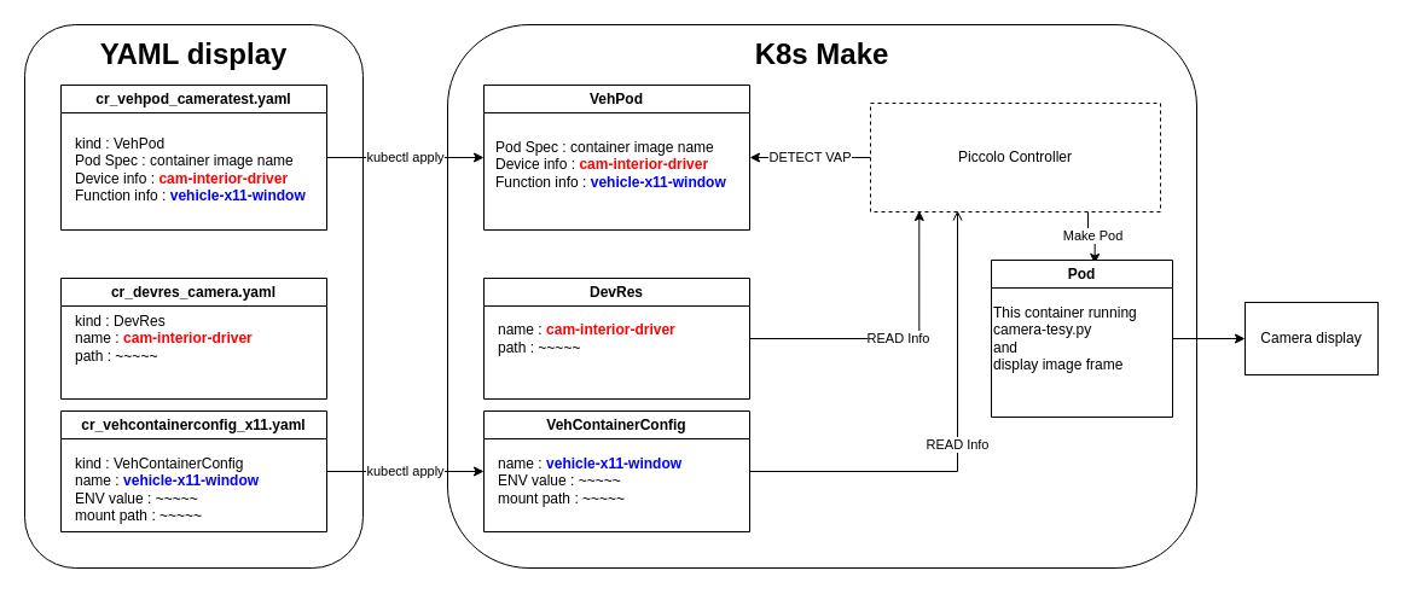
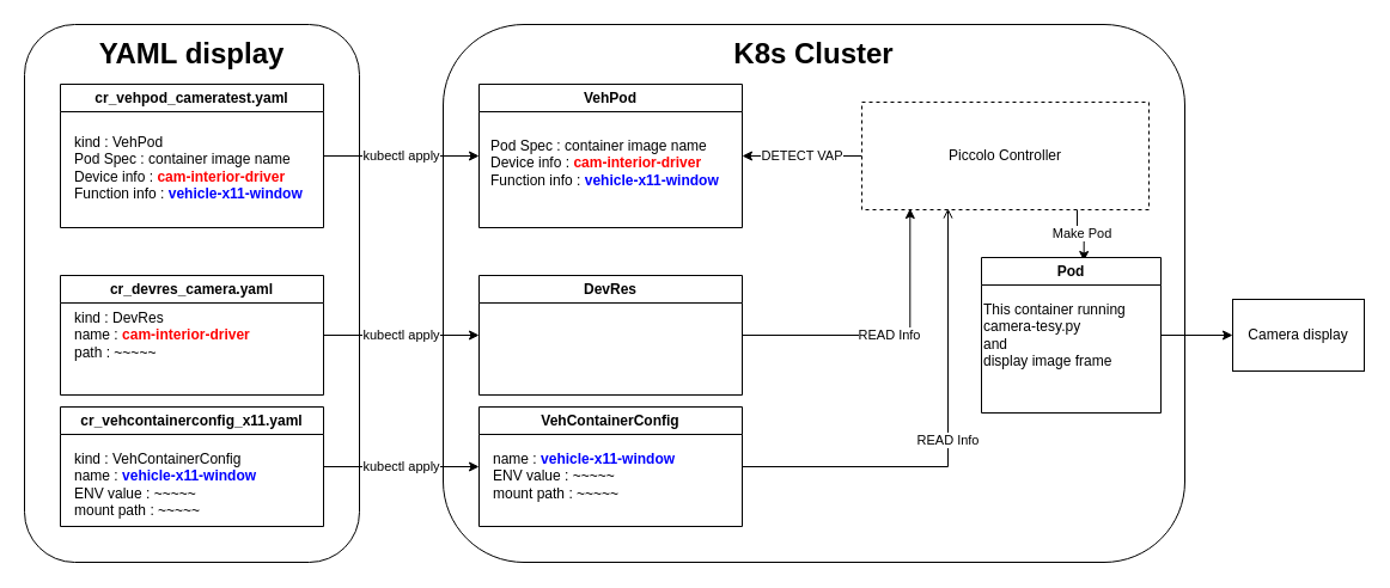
  <mxCell id="0" />
  <mxCell id="1" parent="0" />
- <mxCell id="2" value="&lt;h1&gt;K8s Make&lt;/h1&gt;" style="rounded=1;whiteSpace=wrap;html=1;spacing=0;spacingBottom=400;fillColor=none;" parent="1" vertex="1"><mxGeometry x="370" y="20" width="620" height="450" as="geometry" /></mxCell>
+ <mxCell id="2" value="&lt;h1&gt;K8s Cluster&lt;/h1&gt;" style="rounded=1;whiteSpace=wrap;html=1;spacing=0;spacingBottom=400;fillColor=none;" parent="1" vertex="1"><mxGeometry x="370" y="20" width="620" height="450" as="geometry" /></mxCell>
  <mxCell id="3" value="DETECT VAP" style="edgeStyle=orthogonalEdgeStyle;rounded=0;orthogonalLoop=1;jettySize=auto;html=1;exitX=0;exitY=0.5;exitDx=0;exitDy=0;entryX=1;entryY=0.5;entryDx=0;entryDy=0;" parent="1" source="5" target="22" edge="1"><mxGeometry relative="1" as="geometry" /></mxCell>
  <mxCell id="4" value="Make Pod" style="edgeStyle=orthogonalEdgeStyle;rounded=0;orthogonalLoop=1;jettySize=auto;html=1;exitX=0.75;exitY=1;exitDx=0;exitDy=0;entryX=0.571;entryY=0.023;entryDx=0;entryDy=0;entryPerimeter=0;" parent="1" source="5" target="25" edge="1"><mxGeometry relative="1" as="geometry" /></mxCell>
  <mxCell id="5" value="Piccolo Controller" style="rounded=0;whiteSpace=wrap;html=1;dashed=1;" parent="1" vertex="1"><mxGeometry x="720" y="85" width="240" height="90" as="geometry" /></mxCell>
  <mxCell id="6" value="READ Info" style="edgeStyle=orthogonalEdgeStyle;rounded=0;orthogonalLoop=1;jettySize=auto;html=1;exitX=1;exitY=0.5;exitDx=0;exitDy=0;entryX=0.168;entryY=0.989;entryDx=0;entryDy=0;entryPerimeter=0;" parent="1" source="7" target="5" edge="1"><mxGeometry relative="1" as="geometry" /></mxCell>
  <mxCell id="7" value="DevRes" style="swimlane;whiteSpace=wrap;html=1;" parent="1" vertex="1"><mxGeometry x="400" y="230" width="220" height="100" as="geometry" /></mxCell>
- <mxCell id="8" value="name : &lt;b&gt;&lt;font color=&quot;#ff0000&quot;&gt;cam-interior-driver&lt;/font&gt;&lt;/b&gt;&lt;br&gt;path : ~~~~~" style="text;html=1;align=left;verticalAlign=middle;resizable=0;points=[];autosize=1;strokeColor=none;fillColor=none;" parent="7" vertex="1"><mxGeometry x="10" y="30" width="170" height="40" as="geometry" /></mxCell>
  <mxCell id="9" value="READ Info" style="edgeStyle=orthogonalEdgeStyle;rounded=0;orthogonalLoop=1;jettySize=auto;html=1;exitX=1;exitY=0.5;exitDx=0;exitDy=0;entryX=0.3;entryY=0.989;entryDx=0;entryDy=0;entryPerimeter=0;endArrow=open;" parent="1" source="10" target="5" edge="1"><mxGeometry relative="1" as="geometry" /></mxCell>
  <mxCell id="10" value="VehContainerConfig" style="swimlane;whiteSpace=wrap;html=1;" parent="1" vertex="1"><mxGeometry x="400" y="340" width="220" height="100" as="geometry" /></mxCell>
  <mxCell id="11" value="name : &lt;b&gt;&lt;font color=&quot;#0000ff&quot;&gt;vehicle-x11-window&lt;/font&gt;&lt;/b&gt;&lt;br&gt;ENV value : ~~~~~&lt;br&gt;mount path : ~~~~~" style="text;html=1;align=left;verticalAlign=middle;resizable=0;points=[];autosize=1;strokeColor=none;fillColor=none;" parent="10" vertex="1"><mxGeometry x="10" y="28" width="180" height="60" as="geometry" /></mxCell>
  <mxCell id="12" value="kubectl apply" style="edgeStyle=orthogonalEdgeStyle;rounded=0;orthogonalLoop=1;jettySize=auto;html=1;exitX=1;exitY=0.5;exitDx=0;exitDy=0;entryX=0;entryY=0.5;entryDx=0;entryDy=0;" parent="1" source="13" target="22" edge="1"><mxGeometry relative="1" as="geometry" /></mxCell>
  <mxCell id="13" value="cr_vehpod_cameratest.yaml" style="swimlane;whiteSpace=wrap;html=1;" parent="1" vertex="1"><mxGeometry x="50" y="70" width="220" height="120" as="geometry"><mxRectangle x="200" y="120" width="170" height="30" as="alternateBounds" /></mxGeometry></mxCell>
  <mxCell id="14" value="kind : VehPod&lt;br&gt;Pod Spec : container image name&lt;br&gt;Device info : &lt;b&gt;&lt;font color=&quot;#ff0000&quot;&gt;cam-interior-driver&lt;/font&gt;&lt;/b&gt;&lt;br&gt;Function info : &lt;b&gt;&lt;font color=&quot;#0000ff&quot;&gt;vehicle-x11-window&lt;/font&gt;&lt;/b&gt;" style="text;html=1;align=left;verticalAlign=middle;resizable=0;points=[];autosize=1;strokeColor=none;fillColor=none;" parent="13" vertex="1"><mxGeometry x="10" y="35" width="210" height="70" as="geometry" /></mxCell>
+ <mxCell id="15" value="kubectl apply" style="edgeStyle=orthogonalEdgeStyle;rounded=0;orthogonalLoop=1;jettySize=auto;html=1;exitX=1;exitY=0.5;exitDx=0;exitDy=0;entryX=0;entryY=0.5;entryDx=0;entryDy=0;" parent="1" source="16" target="7" edge="1"><mxGeometry relative="1" as="geometry" /></mxCell>
  <mxCell id="16" value="cr_devres_camera.yaml" style="swimlane;whiteSpace=wrap;html=1;" parent="1" vertex="1"><mxGeometry x="50" y="230" width="220" height="100" as="geometry" /></mxCell>
  <mxCell id="17" value="kind : DevRes&lt;br&gt;name : &lt;b&gt;&lt;font color=&quot;#ff0000&quot;&gt;cam-interior-driver&lt;/font&gt;&lt;/b&gt;&lt;br&gt;path : ~~~~~" style="text;html=1;align=left;verticalAlign=middle;resizable=0;points=[];autosize=1;strokeColor=none;fillColor=none;" parent="16" vertex="1"><mxGeometry x="10" y="20" width="170" height="60" as="geometry" /></mxCell>
  <mxCell id="18" value="kubectl apply" style="edgeStyle=orthogonalEdgeStyle;rounded=0;orthogonalLoop=1;jettySize=auto;html=1;exitX=1;exitY=0.5;exitDx=0;exitDy=0;entryX=0;entryY=0.5;entryDx=0;entryDy=0;" parent="1" source="19" target="10" edge="1"><mxGeometry relative="1" as="geometry" /></mxCell>
  <mxCell id="19" value="cr_vehcontainerconfig_x11.yaml" style="swimlane;whiteSpace=wrap;html=1;" parent="1" vertex="1"><mxGeometry x="50" y="340" width="220" height="100" as="geometry" /></mxCell>
  <mxCell id="20" value="kind : VehContainerConfig&lt;br&gt;name : &lt;b&gt;&lt;font color=&quot;#0000ff&quot;&gt;vehicle-x11-window&lt;/font&gt;&lt;/b&gt;&lt;br&gt;ENV value : ~~~~~&lt;br&gt;mount path : ~~~~~" style="text;html=1;align=left;verticalAlign=middle;resizable=0;points=[];autosize=1;strokeColor=none;fillColor=none;" parent="19" vertex="1"><mxGeometry x="10" y="30" width="180" height="70" as="geometry" /></mxCell>
  <mxCell id="21" value="&lt;h1&gt;YAML display&lt;/h1&gt;" style="rounded=1;whiteSpace=wrap;html=1;fillColor=none;spacingBottom=400;container=0;" parent="1" vertex="1"><mxGeometry x="20" y="20" width="280" height="450" as="geometry" /></mxCell>
  <mxCell id="22" value="VehPod" style="swimlane;whiteSpace=wrap;html=1;" parent="1" vertex="1"><mxGeometry x="400" y="70" width="220" height="120" as="geometry"><mxRectangle x="200" y="120" width="170" height="30" as="alternateBounds" /></mxGeometry></mxCell>
  <mxCell id="23" value="Pod Spec : container image name&lt;br&gt;Device info : &lt;b&gt;&lt;font color=&quot;#ff0000&quot;&gt;cam-interior-driver&lt;/font&gt;&lt;/b&gt;&lt;br&gt;Function info : &lt;b&gt;&lt;font color=&quot;#0000ff&quot;&gt;vehicle-x11-window&lt;/font&gt;&lt;/b&gt;" style="text;html=1;align=left;verticalAlign=middle;resizable=0;points=[];autosize=1;strokeColor=none;fillColor=none;" parent="22" vertex="1"><mxGeometry x="8" y="36" width="210" height="60" as="geometry" /></mxCell>
  <mxCell id="24" style="edgeStyle=orthogonalEdgeStyle;rounded=0;orthogonalLoop=1;jettySize=auto;html=1;exitX=1;exitY=0.5;exitDx=0;exitDy=0;entryX=0;entryY=0.5;entryDx=0;entryDy=0;" parent="1" source="25" target="27" edge="1"><mxGeometry relative="1" as="geometry" /></mxCell>
  <mxCell id="25" value="Pod" style="swimlane;whiteSpace=wrap;html=1;" parent="1" vertex="1"><mxGeometry x="820" y="215" width="150" height="130" as="geometry" /></mxCell>
  <mxCell id="26" value="This container running&lt;br&gt;camera-tesy.py&lt;br&gt;and&lt;br&gt;&lt;div style=&quot;&quot;&gt;&lt;span style=&quot;background-color: initial;&quot;&gt;display image frame&lt;/span&gt;&lt;/div&gt;" style="text;html=1;align=left;verticalAlign=middle;resizable=0;points=[];autosize=1;strokeColor=none;fillColor=none;" parent="1" vertex="1"><mxGeometry x="820" y="245" width="140" height="70" as="geometry" /></mxCell>
  <mxCell id="27" value="Camera display" style="rounded=0;whiteSpace=wrap;html=1;" parent="1" vertex="1"><mxGeometry x="1030" y="250" width="110" height="60" as="geometry" /></mxCell>
